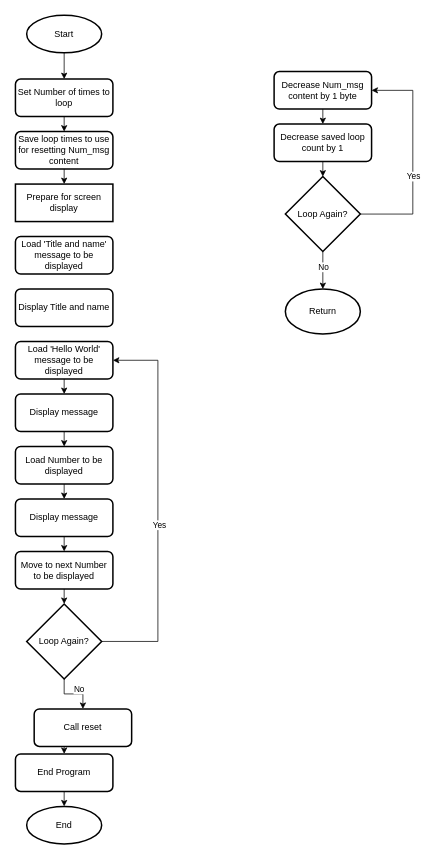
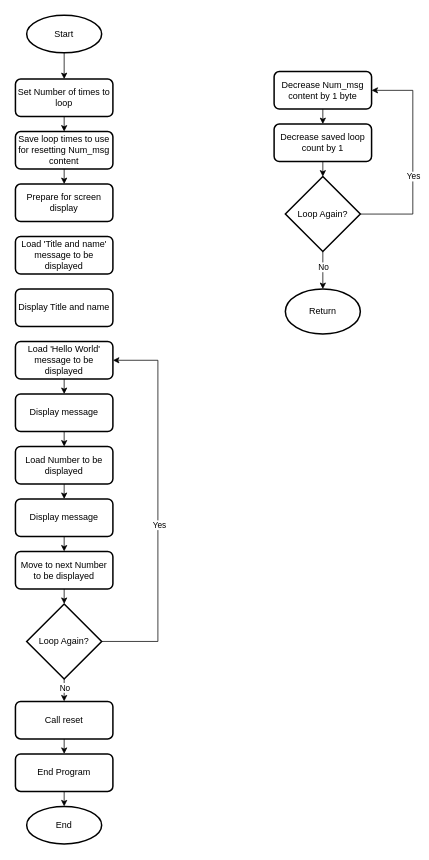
  <mxCell id="0" />
  <mxCell id="1" parent="0" />
  <mxCell id="2" value="Start" style="strokeWidth=2;html=1;shape=mxgraph.flowchart.start_1;whiteSpace=wrap;" parent="1" vertex="1"><mxGeometry x="35" y="20" width="100" height="50" as="geometry" /></mxCell>
  <mxCell id="3" value="End" style="strokeWidth=2;html=1;shape=mxgraph.flowchart.start_1;whiteSpace=wrap;" parent="1" vertex="1"><mxGeometry x="35" y="1075" width="100" height="50" as="geometry" /></mxCell>
  <mxCell id="4" style="edgeStyle=orthogonalEdgeStyle;rounded=0;orthogonalLoop=1;jettySize=auto;html=1;exitX=0.5;exitY=1;exitDx=0;exitDy=0;entryX=0.5;entryY=0;entryDx=0;entryDy=0;exitPerimeter=0;" parent="1" source="2" target="6" edge="1"><mxGeometry relative="1" as="geometry"><mxPoint x="85" y="145" as="sourcePoint" /></mxGeometry></mxCell>
  <mxCell id="5" style="edgeStyle=orthogonalEdgeStyle;rounded=0;orthogonalLoop=1;jettySize=auto;html=1;exitX=0.5;exitY=1;exitDx=0;exitDy=0;entryX=0.5;entryY=0;entryDx=0;entryDy=0;" parent="1" source="6" target="19" edge="1"><mxGeometry relative="1" as="geometry" /></mxCell>
  <mxCell id="6" value="Set Number of times to loop" style="rounded=1;whiteSpace=wrap;html=1;absoluteArcSize=1;arcSize=14;strokeWidth=2;" parent="1" vertex="1"><mxGeometry x="20" y="105" width="130" height="50" as="geometry" /></mxCell>
- <mxCell id="7" value="Prepare for screen display" style="whiteSpace=wrap;html=1;absoluteArcSize=1;arcSize=14;strokeWidth=2;rounded=0;" parent="1" vertex="1"><mxGeometry x="20" y="245" width="130" height="50" as="geometry" /></mxCell>
+ <mxCell id="7" value="Prepare for screen display" style="rounded=1;whiteSpace=wrap;html=1;absoluteArcSize=1;arcSize=14;strokeWidth=2;" parent="1" vertex="1"><mxGeometry x="20" y="245" width="130" height="50" as="geometry" /></mxCell>
  <mxCell id="8" style="edgeStyle=orthogonalEdgeStyle;rounded=0;orthogonalLoop=1;jettySize=auto;html=1;exitX=0.5;exitY=1;exitDx=0;exitDy=0;entryX=0.5;entryY=0;entryDx=0;entryDy=0;" parent="1" source="9" target="11" edge="1"><mxGeometry relative="1" as="geometry" /></mxCell>
  <mxCell id="9" value="Load 'Hello World' message to be displayed" style="rounded=1;whiteSpace=wrap;html=1;absoluteArcSize=1;arcSize=14;strokeWidth=2;" parent="1" vertex="1"><mxGeometry x="20" y="455" width="130" height="50" as="geometry" /></mxCell>
  <mxCell id="10" style="edgeStyle=orthogonalEdgeStyle;rounded=0;orthogonalLoop=1;jettySize=auto;html=1;exitX=0.5;exitY=1;exitDx=0;exitDy=0;entryX=0.5;entryY=0;entryDx=0;entryDy=0;" parent="1" source="11" target="15" edge="1"><mxGeometry relative="1" as="geometry" /></mxCell>
  <mxCell id="11" value="Display message" style="rounded=1;whiteSpace=wrap;html=1;absoluteArcSize=1;arcSize=14;strokeWidth=2;" parent="1" vertex="1"><mxGeometry x="20" y="525" width="130" height="50" as="geometry" /></mxCell>
  <mxCell id="12" style="edgeStyle=orthogonalEdgeStyle;rounded=0;orthogonalLoop=1;jettySize=auto;html=1;exitX=0.5;exitY=1;exitDx=0;exitDy=0;entryX=0.5;entryY=0;entryDx=0;entryDy=0;" parent="1" source="13" target="17" edge="1"><mxGeometry relative="1" as="geometry" /></mxCell>
  <mxCell id="13" value="Display message" style="rounded=1;whiteSpace=wrap;html=1;absoluteArcSize=1;arcSize=14;strokeWidth=2;" parent="1" vertex="1"><mxGeometry x="20" y="665" width="130" height="50" as="geometry" /></mxCell>
  <mxCell id="14" style="edgeStyle=orthogonalEdgeStyle;rounded=0;orthogonalLoop=1;jettySize=auto;html=1;exitX=0.5;exitY=1;exitDx=0;exitDy=0;entryX=0.5;entryY=0;entryDx=0;entryDy=0;" parent="1" source="15" target="13" edge="1"><mxGeometry relative="1" as="geometry" /></mxCell>
  <mxCell id="15" value="Load Number to be displayed" style="rounded=1;whiteSpace=wrap;html=1;absoluteArcSize=1;arcSize=14;strokeWidth=2;" parent="1" vertex="1"><mxGeometry x="20" y="595" width="130" height="50" as="geometry" /></mxCell>
  <mxCell id="16" style="edgeStyle=orthogonalEdgeStyle;rounded=0;orthogonalLoop=1;jettySize=auto;html=1;exitX=0.5;exitY=1;exitDx=0;exitDy=0;entryX=0.5;entryY=0;entryDx=0;entryDy=0;entryPerimeter=0;" parent="1" source="17" target="24" edge="1"><mxGeometry relative="1" as="geometry" /></mxCell>
  <mxCell id="17" value="Move to next Number to be displayed" style="rounded=1;whiteSpace=wrap;html=1;absoluteArcSize=1;arcSize=14;strokeWidth=2;" parent="1" vertex="1"><mxGeometry x="20" y="735" width="130" height="50" as="geometry" /></mxCell>
  <mxCell id="18" style="edgeStyle=orthogonalEdgeStyle;rounded=0;orthogonalLoop=1;jettySize=auto;html=1;exitX=0.5;exitY=1;exitDx=0;exitDy=0;entryX=0.5;entryY=0;entryDx=0;entryDy=0;" edge="1" parent="1" source="19" target="7"><mxGeometry relative="1" as="geometry" /></mxCell>
  <mxCell id="19" value="Save loop times to use for resetting Num_msg content" style="rounded=1;whiteSpace=wrap;html=1;absoluteArcSize=1;arcSize=14;strokeWidth=2;" parent="1" vertex="1"><mxGeometry x="20" y="175" width="130" height="50" as="geometry" /></mxCell>
  <mxCell id="20" style="edgeStyle=orthogonalEdgeStyle;rounded=0;orthogonalLoop=1;jettySize=auto;html=1;exitX=0.5;exitY=1;exitDx=0;exitDy=0;exitPerimeter=0;entryX=0.5;entryY=0;entryDx=0;entryDy=0;" parent="1" source="24" target="26" edge="1"><mxGeometry relative="1" as="geometry" /></mxCell>
  <mxCell id="21" value="No" style="edgeLabel;html=1;align=center;verticalAlign=middle;resizable=0;points=[];" parent="20" vertex="1" connectable="0"><mxGeometry x="0.207" relative="1" as="geometry"><mxPoint y="-7" as="offset" /></mxGeometry></mxCell>
  <mxCell id="22" style="edgeStyle=orthogonalEdgeStyle;rounded=0;orthogonalLoop=1;jettySize=auto;html=1;exitX=1;exitY=0.5;exitDx=0;exitDy=0;exitPerimeter=0;entryX=1;entryY=0.5;entryDx=0;entryDy=0;" parent="1" source="24" target="9" edge="1"><mxGeometry relative="1" as="geometry"><Array as="points"><mxPoint x="210" y="855" /><mxPoint x="210" y="480" /></Array></mxGeometry></mxCell>
  <mxCell id="23" value="Yes" style="edgeLabel;html=1;align=center;verticalAlign=middle;resizable=0;points=[];" parent="22" vertex="1" connectable="0"><mxGeometry x="-0.095" y="-2" relative="1" as="geometry"><mxPoint x="-1" as="offset" /></mxGeometry></mxCell>
  <mxCell id="24" value="Loop Again?" style="strokeWidth=2;html=1;shape=mxgraph.flowchart.decision;whiteSpace=wrap;" parent="1" vertex="1"><mxGeometry x="35" y="805" width="100" height="100" as="geometry" /></mxCell>
  <mxCell id="25" style="edgeStyle=orthogonalEdgeStyle;rounded=0;orthogonalLoop=1;jettySize=auto;html=1;exitX=0.5;exitY=1;exitDx=0;exitDy=0;entryX=0.5;entryY=0;entryDx=0;entryDy=0;" parent="1" source="26" target="38" edge="1"><mxGeometry relative="1" as="geometry" /></mxCell>
- <mxCell id="26" value="&lt;div&gt;Call reset&lt;/div&gt;" style="rounded=1;whiteSpace=wrap;html=1;absoluteArcSize=1;arcSize=14;strokeWidth=2;" parent="1" vertex="1"><mxGeometry x="45" y="945" width="130" height="50" as="geometry" /></mxCell>
+ <mxCell id="26" value="&lt;div&gt;Call reset&lt;/div&gt;" style="rounded=1;whiteSpace=wrap;html=1;absoluteArcSize=1;arcSize=14;strokeWidth=2;" parent="1" vertex="1"><mxGeometry x="20" y="935" width="130" height="50" as="geometry" /></mxCell>
  <mxCell id="27" style="edgeStyle=orthogonalEdgeStyle;rounded=0;orthogonalLoop=1;jettySize=auto;html=1;exitX=0.5;exitY=1;exitDx=0;exitDy=0;entryX=0.5;entryY=0;entryDx=0;entryDy=0;" parent="1" source="28" target="30" edge="1"><mxGeometry relative="1" as="geometry" /></mxCell>
  <mxCell id="28" value="Decrease Num_msg content by 1 byte" style="rounded=1;whiteSpace=wrap;html=1;absoluteArcSize=1;arcSize=14;strokeWidth=2;" parent="1" vertex="1"><mxGeometry x="365" y="95" width="130" height="50" as="geometry" /></mxCell>
  <mxCell id="29" style="edgeStyle=orthogonalEdgeStyle;rounded=0;orthogonalLoop=1;jettySize=auto;html=1;exitX=0.5;exitY=1;exitDx=0;exitDy=0;entryX=0.5;entryY=0;entryDx=0;entryDy=0;entryPerimeter=0;" parent="1" source="30" target="35" edge="1"><mxGeometry relative="1" as="geometry" /></mxCell>
  <mxCell id="30" value="Decrease saved loop count by 1" style="rounded=1;whiteSpace=wrap;html=1;absoluteArcSize=1;arcSize=14;strokeWidth=2;" parent="1" vertex="1"><mxGeometry x="365" y="165" width="130" height="50" as="geometry" /></mxCell>
  <mxCell id="31" style="edgeStyle=orthogonalEdgeStyle;rounded=0;orthogonalLoop=1;jettySize=auto;html=1;exitX=0.5;exitY=1;exitDx=0;exitDy=0;exitPerimeter=0;entryX=0.5;entryY=0;entryDx=0;entryDy=0;entryPerimeter=0;" parent="1" source="35" target="36" edge="1"><mxGeometry relative="1" as="geometry" /></mxCell>
  <mxCell id="32" value="No" style="edgeLabel;html=1;align=center;verticalAlign=middle;resizable=0;points=[];" parent="31" vertex="1" connectable="0"><mxGeometry x="0.192" relative="1" as="geometry"><mxPoint y="-10" as="offset" /></mxGeometry></mxCell>
  <mxCell id="33" style="edgeStyle=orthogonalEdgeStyle;rounded=0;orthogonalLoop=1;jettySize=auto;html=1;exitX=1;exitY=0.5;exitDx=0;exitDy=0;exitPerimeter=0;entryX=1;entryY=0.5;entryDx=0;entryDy=0;" parent="1" source="35" target="28" edge="1"><mxGeometry relative="1" as="geometry"><Array as="points"><mxPoint x="550" y="285" /><mxPoint x="550" y="120" /></Array></mxGeometry></mxCell>
  <mxCell id="34" value="Yes" style="edgeLabel;html=1;align=center;verticalAlign=middle;resizable=0;points=[];" parent="33" vertex="1" connectable="0"><mxGeometry x="-0.166" y="-3" relative="1" as="geometry"><mxPoint x="-3" as="offset" /></mxGeometry></mxCell>
  <mxCell id="35" value="Loop Again?" style="strokeWidth=2;html=1;shape=mxgraph.flowchart.decision;whiteSpace=wrap;" parent="1" vertex="1"><mxGeometry x="380" y="235" width="100" height="100" as="geometry" /></mxCell>
  <mxCell id="36" value="Return" style="strokeWidth=2;html=1;shape=mxgraph.flowchart.start_1;whiteSpace=wrap;" parent="1" vertex="1"><mxGeometry x="380" y="385" width="100" height="60" as="geometry" /></mxCell>
  <mxCell id="37" style="edgeStyle=orthogonalEdgeStyle;rounded=0;orthogonalLoop=1;jettySize=auto;html=1;exitX=0.5;exitY=1;exitDx=0;exitDy=0;entryX=0.5;entryY=0;entryDx=0;entryDy=0;entryPerimeter=0;" parent="1" source="38" target="3" edge="1"><mxGeometry relative="1" as="geometry" /></mxCell>
  <mxCell id="38" value="End Program" style="rounded=1;whiteSpace=wrap;html=1;absoluteArcSize=1;arcSize=14;strokeWidth=2;" parent="1" vertex="1"><mxGeometry x="20" y="1005" width="130" height="50" as="geometry" /></mxCell>
  <mxCell id="39" value="Load 'Title and name' message to be displayed" style="rounded=1;whiteSpace=wrap;html=1;absoluteArcSize=1;arcSize=14;strokeWidth=2;" vertex="1" parent="1"><mxGeometry x="20" y="315" width="130" height="50" as="geometry" /></mxCell>
  <mxCell id="40" value="Display Title and name" style="rounded=1;whiteSpace=wrap;html=1;absoluteArcSize=1;arcSize=14;strokeWidth=2;" vertex="1" parent="1"><mxGeometry x="20" y="385" width="130" height="50" as="geometry" /></mxCell>
